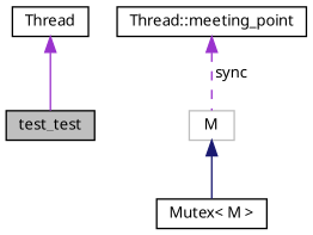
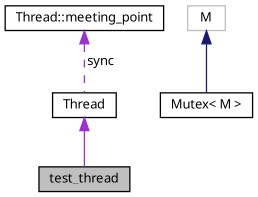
  digraph {
    node [color=black fillcolor=white fontname=Sans fontsize=10 shape=record style=filled]
    edge [color=darkorchid3 dir=back fontname=Sans fontsize=10 labelfontname=Sans labelfontsize=10 style=solid]
-   n1 [fillcolor=grey75 fontcolor=black height=0.2 label=test_test width=0.4]
+   n1 [fillcolor=grey75 fontcolor=black height=0.2 label=test_thread width=0.4]
    n2 [height=0.2 label=Thread width=0.4]
    n3 [height=0.2 label="Mutex\< M \>" width=0.4]
    n4 [color=grey75 height=0.2 label=M width=0.4]
    n5 [height=0.2 label="Thread::meeting_point" width=0.4]
    n2 -> n1
    n4 -> n3 [color=midnightblue]
-   n5 -> n4 [label=" sync" style=dashed]
+   n5 -> n2 [label=" sync" style=dashed]
  }
